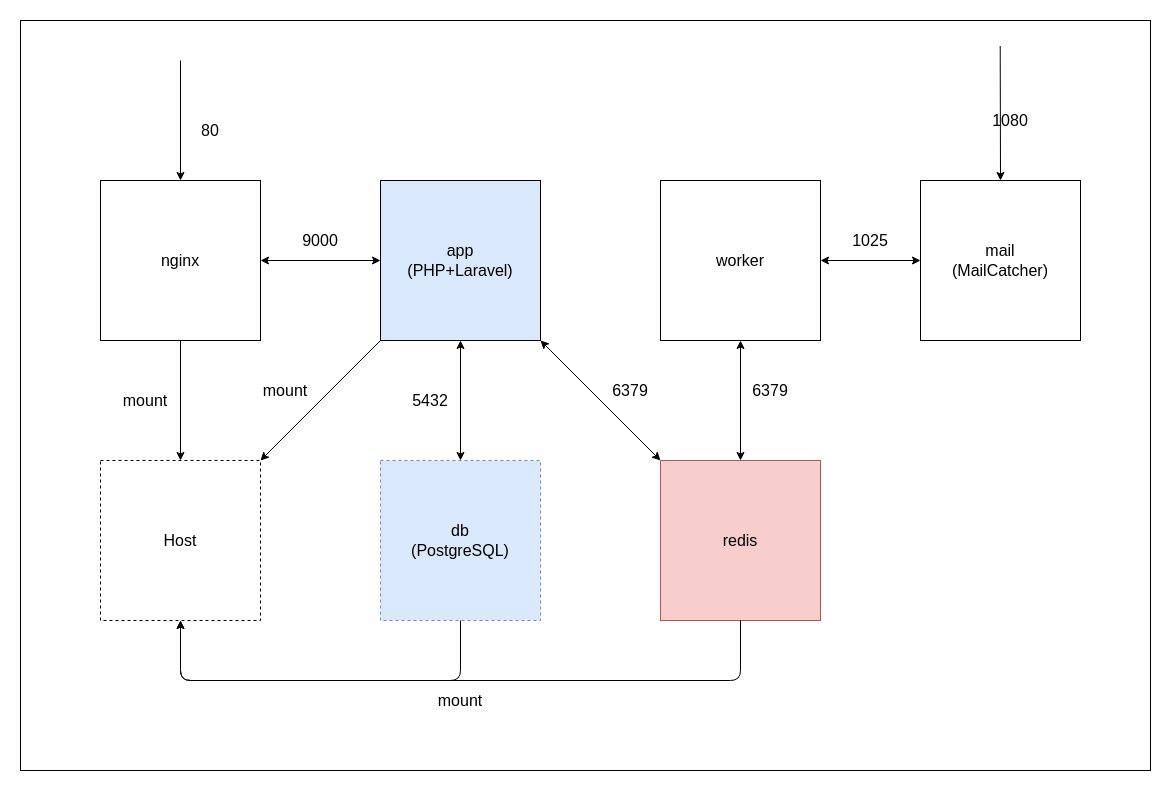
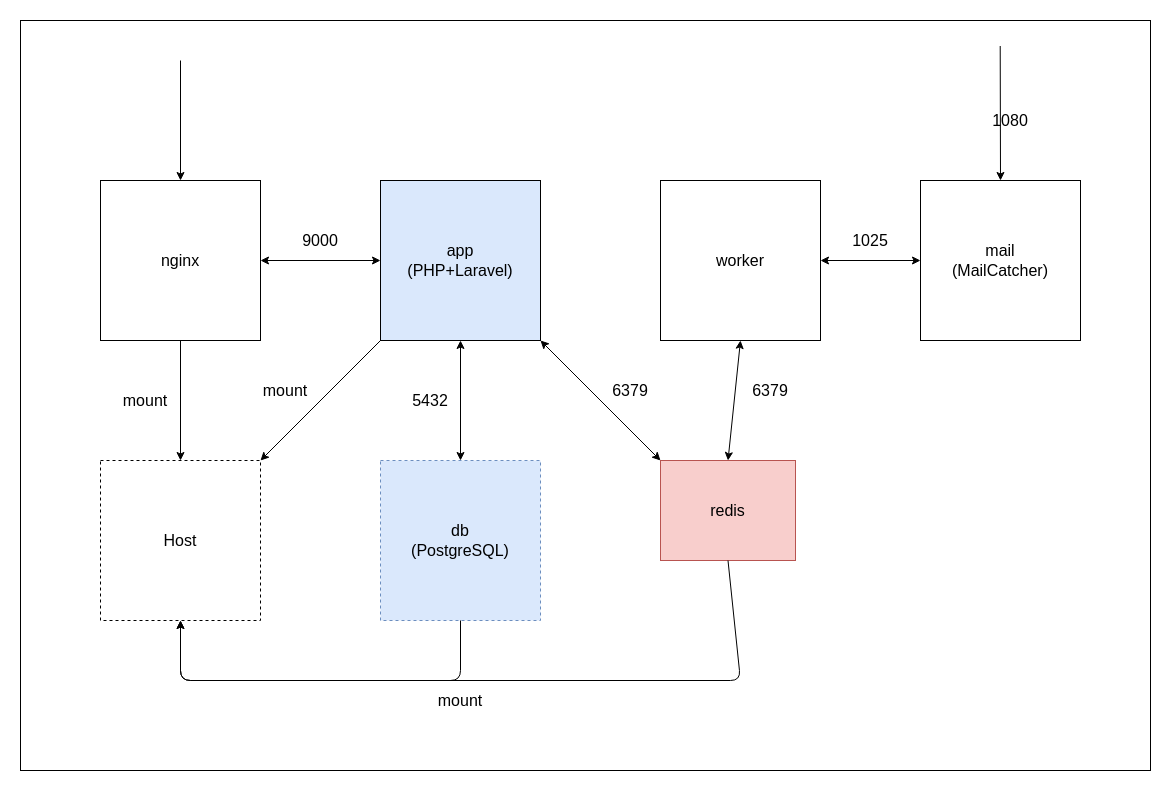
  <mxCell id="0" />
  <mxCell id="1" parent="0" />
  <mxCell id="2" value="" style="rounded=0;whiteSpace=wrap;html=1;fontSize=16;" parent="1" vertex="1"><mxGeometry x="20" y="20" width="1130" height="750" as="geometry" /></mxCell>
  <mxCell id="3" value="nginx" style="whiteSpace=wrap;html=1;aspect=fixed;fontSize=16;" parent="1" vertex="1"><mxGeometry x="100" y="180" width="160" height="160" as="geometry" /></mxCell>
  <mxCell id="4" value="app&lt;br style=&quot;font-size: 16px&quot;&gt;(PHP+Laravel)" style="whiteSpace=wrap;html=1;aspect=fixed;fontSize=16;fillColor=#dae8fc;" parent="1" vertex="1"><mxGeometry x="380" y="180" width="160" height="160" as="geometry" /></mxCell>
  <mxCell id="5" value="mail&lt;br&gt;(MailCatcher)" style="whiteSpace=wrap;html=1;aspect=fixed;fontSize=16;" parent="1" vertex="1"><mxGeometry x="920" y="180" width="160" height="160" as="geometry" /></mxCell>
  <mxCell id="6" value="Host" style="whiteSpace=wrap;html=1;aspect=fixed;fontSize=16;dashed=1;" parent="1" vertex="1"><mxGeometry x="100" y="460" width="160" height="160" as="geometry" /></mxCell>
  <mxCell id="7" value="db&lt;br style=&quot;font-size: 16px&quot;&gt;(PostgreSQL)" style="whiteSpace=wrap;html=1;aspect=fixed;fontSize=16;fillColor=#dae8fc;strokeColor=#6c8ebf;dashed=1;" parent="1" vertex="1"><mxGeometry x="380" y="460" width="160" height="160" as="geometry" /></mxCell>
- <mxCell id="8" value="redis" style="whiteSpace=wrap;html=1;aspect=fixed;fontSize=16;fillColor=#f8cecc;strokeColor=#b85450;" parent="1" vertex="1"><mxGeometry x="660" y="460" width="160" height="160" as="geometry" /></mxCell>
+ <mxCell id="8" value="redis" style="whiteSpace=wrap;html=1;aspect=fixed;fontSize=16;fillColor=#f8cecc;strokeColor=#b85450;" parent="1" vertex="1"><mxGeometry x="660" y="460" width="135" height="100" as="geometry" /></mxCell>
  <mxCell id="9" value="" style="endArrow=classic;html=1;fontSize=16;entryX=0.5;entryY=0;entryDx=0;entryDy=0;" parent="1" target="3" edge="1"><mxGeometry width="50" height="50" relative="1" as="geometry"><mxPoint x="180" y="60" as="sourcePoint" /><mxPoint x="190" y="40" as="targetPoint" /></mxGeometry></mxCell>
  <mxCell id="10" value="" style="endArrow=classic;html=1;fontSize=16;entryX=0.5;entryY=0;entryDx=0;entryDy=0;exitX=0.867;exitY=0.034;exitDx=0;exitDy=0;exitPerimeter=0;" parent="1" source="2" target="5" edge="1"><mxGeometry width="50" height="50" relative="1" as="geometry"><mxPoint x="740" y="60" as="sourcePoint" /><mxPoint x="760" y="30" as="targetPoint" /></mxGeometry></mxCell>
  <mxCell id="11" value="" style="endArrow=classic;startArrow=classic;html=1;fontSize=16;entryX=0;entryY=0.5;entryDx=0;entryDy=0;exitX=1;exitY=0.5;exitDx=0;exitDy=0;" parent="1" source="3" target="4" edge="1"><mxGeometry width="50" height="50" relative="1" as="geometry"><mxPoint x="100" y="690" as="sourcePoint" /><mxPoint x="150" y="640" as="targetPoint" /></mxGeometry></mxCell>
  <mxCell id="12" value="" style="endArrow=classic;startArrow=classic;html=1;fontSize=16;entryX=0.5;entryY=1;entryDx=0;entryDy=0;" parent="1" source="7" target="4" edge="1"><mxGeometry width="50" height="50" relative="1" as="geometry"><mxPoint x="430" y="390" as="sourcePoint" /><mxPoint x="480" y="340" as="targetPoint" /></mxGeometry></mxCell>
  <mxCell id="13" value="" style="endArrow=classic;startArrow=classic;html=1;fontSize=16;exitX=1;exitY=1;exitDx=0;exitDy=0;entryX=0;entryY=0;entryDx=0;entryDy=0;" parent="1" source="4" target="8" edge="1"><mxGeometry width="50" height="50" relative="1" as="geometry"><mxPoint x="620" y="420" as="sourcePoint" /><mxPoint x="670" y="370" as="targetPoint" /></mxGeometry></mxCell>
  <mxCell id="14" value="" style="endArrow=classic;startArrow=classic;html=1;fontSize=16;entryX=1;entryY=0.5;entryDx=0;entryDy=0;exitX=0;exitY=0.5;exitDx=0;exitDy=0;" parent="1" source="5" target="26" edge="1"><mxGeometry width="50" height="50" relative="1" as="geometry"><mxPoint x="570" y="285" as="sourcePoint" /><mxPoint x="620" y="235" as="targetPoint" /><Array as="points" /></mxGeometry></mxCell>
  <mxCell id="15" value="" style="endArrow=classic;html=1;fontSize=16;exitX=0.5;exitY=1;exitDx=0;exitDy=0;entryX=0.5;entryY=0;entryDx=0;entryDy=0;" parent="1" source="3" target="6" edge="1"><mxGeometry width="50" height="50" relative="1" as="geometry"><mxPoint x="180" y="430" as="sourcePoint" /><mxPoint x="230" y="380" as="targetPoint" /></mxGeometry></mxCell>
  <mxCell id="16" value="" style="endArrow=classic;html=1;fontSize=16;exitX=0;exitY=1;exitDx=0;exitDy=0;entryX=1;entryY=0;entryDx=0;entryDy=0;" parent="1" source="4" target="6" edge="1"><mxGeometry width="50" height="50" relative="1" as="geometry"><mxPoint x="290" y="450" as="sourcePoint" /><mxPoint x="340" y="400" as="targetPoint" /></mxGeometry></mxCell>
- <mxCell id="17" value="80" style="text;html=1;strokeColor=none;fillColor=none;align=center;verticalAlign=middle;whiteSpace=wrap;rounded=0;fontSize=16;" parent="1" vertex="1"><mxGeometry x="190" y="120" width="40" height="20" as="geometry" /></mxCell>
  <mxCell id="18" value="9000" style="text;html=1;strokeColor=none;fillColor=none;align=center;verticalAlign=middle;whiteSpace=wrap;rounded=0;fontSize=16;" parent="1" vertex="1"><mxGeometry x="290" y="230" width="60" height="20" as="geometry" /></mxCell>
  <mxCell id="19" value="1025" style="text;html=1;strokeColor=none;fillColor=none;align=center;verticalAlign=middle;whiteSpace=wrap;rounded=0;fontSize=16;" parent="1" vertex="1"><mxGeometry x="850" y="230" width="40" height="20" as="geometry" /></mxCell>
  <mxCell id="20" value="1080" style="text;html=1;strokeColor=none;fillColor=none;align=center;verticalAlign=middle;whiteSpace=wrap;rounded=0;fontSize=16;" parent="1" vertex="1"><mxGeometry x="990" y="110" width="40" height="20" as="geometry" /></mxCell>
  <mxCell id="21" value="5432" style="text;html=1;strokeColor=none;fillColor=none;align=center;verticalAlign=middle;whiteSpace=wrap;rounded=0;fontSize=16;" parent="1" vertex="1"><mxGeometry x="410" y="390" width="40" height="20" as="geometry" /></mxCell>
  <mxCell id="22" value="6379" style="text;html=1;strokeColor=none;fillColor=none;align=center;verticalAlign=middle;whiteSpace=wrap;rounded=0;fontSize=16;" parent="1" vertex="1"><mxGeometry x="610" y="380" width="40" height="20" as="geometry" /></mxCell>
  <mxCell id="23" value="mount" style="text;html=1;strokeColor=none;fillColor=none;align=center;verticalAlign=middle;whiteSpace=wrap;rounded=0;fontSize=16;" parent="1" vertex="1"><mxGeometry x="435" y="690" width="50" height="20" as="geometry" /></mxCell>
  <mxCell id="24" value="mount" style="text;html=1;strokeColor=none;fillColor=none;align=center;verticalAlign=middle;whiteSpace=wrap;rounded=0;fontSize=16;" parent="1" vertex="1"><mxGeometry x="120" y="390" width="50" height="20" as="geometry" /></mxCell>
  <mxCell id="25" value="mount" style="text;html=1;strokeColor=none;fillColor=none;align=center;verticalAlign=middle;whiteSpace=wrap;rounded=0;fontSize=16;" parent="1" vertex="1"><mxGeometry x="260" y="380" width="50" height="20" as="geometry" /></mxCell>
  <mxCell id="26" value="&lt;span style=&quot;font-size: 16px&quot;&gt;worker&lt;/span&gt;" style="rounded=0;whiteSpace=wrap;html=1;" parent="1" vertex="1"><mxGeometry x="660" y="180" width="160" height="160" as="geometry" /></mxCell>
  <mxCell id="27" value="" style="endArrow=classic;startArrow=classic;html=1;exitX=0.5;exitY=0;exitDx=0;exitDy=0;entryX=0.5;entryY=1;entryDx=0;entryDy=0;" parent="1" source="8" target="26" edge="1"><mxGeometry width="50" height="50" relative="1" as="geometry"><mxPoint x="860" y="560" as="sourcePoint" /><mxPoint x="910" y="510" as="targetPoint" /><Array as="points" /></mxGeometry></mxCell>
  <mxCell id="28" value="" style="endArrow=classic;html=1;entryX=0.5;entryY=1;entryDx=0;entryDy=0;exitX=0.5;exitY=1;exitDx=0;exitDy=0;" parent="1" source="7" target="6" edge="1"><mxGeometry width="50" height="50" relative="1" as="geometry"><mxPoint x="150" y="710" as="sourcePoint" /><mxPoint x="200" y="660" as="targetPoint" /><Array as="points"><mxPoint x="460" y="680" /><mxPoint x="180" y="680" /></Array></mxGeometry></mxCell>
  <mxCell id="29" value="" style="endArrow=classic;html=1;exitX=0.5;exitY=1;exitDx=0;exitDy=0;entryX=0.5;entryY=1;entryDx=0;entryDy=0;" parent="1" source="8" target="6" edge="1"><mxGeometry width="50" height="50" relative="1" as="geometry"><mxPoint x="620" y="710" as="sourcePoint" /><mxPoint x="670" y="660" as="targetPoint" /><Array as="points"><mxPoint x="740" y="680" /><mxPoint x="180" y="680" /></Array></mxGeometry></mxCell>
  <mxCell id="30" value="6379" style="text;html=1;strokeColor=none;fillColor=none;align=center;verticalAlign=middle;whiteSpace=wrap;rounded=0;fontSize=16;" parent="1" vertex="1"><mxGeometry x="750" y="380" width="40" height="20" as="geometry" /></mxCell>
